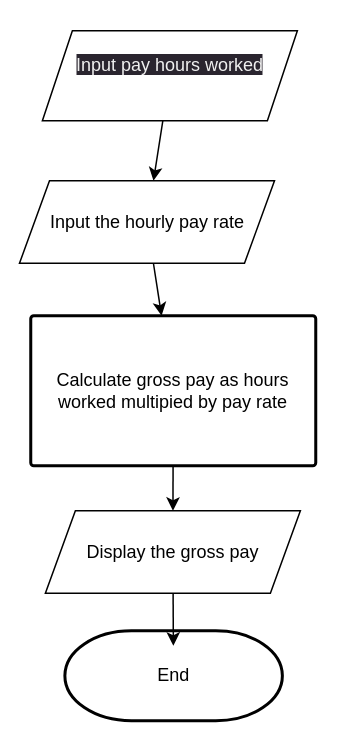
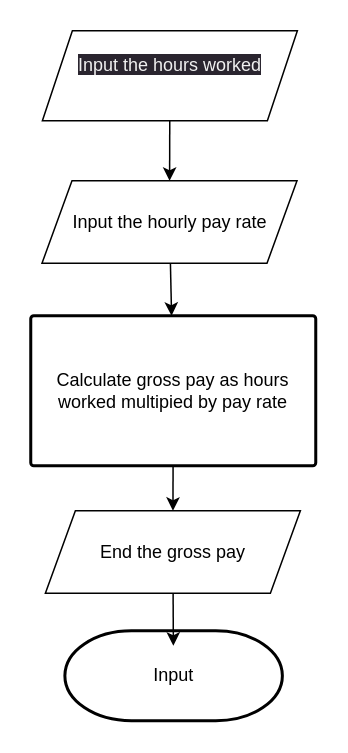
  <mxCell id="0" />
  <mxCell id="1" parent="0" />
  <mxCell id="2" value="" style="edgeStyle=none;html=1;" edge="1" parent="1" source="3" target="10"><mxGeometry relative="1" as="geometry" /></mxCell>
  <mxCell id="3" value="Calculate gross pay as hours worked multipied by pay rate" style="rounded=1;whiteSpace=wrap;html=1;absoluteArcSize=1;arcSize=4;strokeWidth=2;" vertex="1" parent="1"><mxGeometry x="20" y="210" width="190" height="100" as="geometry" /></mxCell>
- <mxCell id="4" value="End" style="strokeWidth=2;html=1;shape=mxgraph.flowchart.terminator;whiteSpace=wrap;" vertex="1" parent="1"><mxGeometry x="42.75" y="420" width="145" height="60" as="geometry" /></mxCell>
+ <mxCell id="4" value="Input" style="strokeWidth=2;html=1;shape=mxgraph.flowchart.terminator;whiteSpace=wrap;" vertex="1" parent="1"><mxGeometry x="42.75" y="420" width="145" height="60" as="geometry" /></mxCell>
  <mxCell id="5" value="" style="edgeStyle=none;html=1;" edge="1" parent="1" source="6" target="8"><mxGeometry relative="1" as="geometry" /></mxCell>
- <mxCell id="6" value="&#10;&lt;span style=&quot;color: rgb(240, 240, 240); font-family: Helvetica; font-size: 12px; font-style: normal; font-variant-ligatures: normal; font-variant-caps: normal; font-weight: 400; letter-spacing: normal; orphans: 2; text-align: center; text-indent: 0px; text-transform: none; widows: 2; word-spacing: 0px; -webkit-text-stroke-width: 0px; background-color: rgb(42, 37, 47); text-decoration-thickness: initial; text-decoration-style: initial; text-decoration-color: initial; float: none; display: inline !important;&quot;&gt;Input pay hours worked&lt;/span&gt;&#10;&#10;" style="shape=parallelogram;perimeter=parallelogramPerimeter;whiteSpace=wrap;html=1;fixedSize=1;" vertex="1" parent="1"><mxGeometry x="27.75" y="20" width="170" height="60" as="geometry" /></mxCell>
+ <mxCell id="6" value="&#10;&lt;span style=&quot;color: rgb(240, 240, 240); font-family: Helvetica; font-size: 12px; font-style: normal; font-variant-ligatures: normal; font-variant-caps: normal; font-weight: 400; letter-spacing: normal; orphans: 2; text-align: center; text-indent: 0px; text-transform: none; widows: 2; word-spacing: 0px; -webkit-text-stroke-width: 0px; background-color: rgb(42, 37, 47); text-decoration-thickness: initial; text-decoration-style: initial; text-decoration-color: initial; float: none; display: inline !important;&quot;&gt;Input the hours worked&lt;/span&gt;&#10;&#10;" style="shape=parallelogram;perimeter=parallelogramPerimeter;whiteSpace=wrap;html=1;fixedSize=1;" vertex="1" parent="1"><mxGeometry x="27.75" y="20" width="170" height="60" as="geometry" /></mxCell>
  <mxCell id="7" value="" style="edgeStyle=none;html=1;" edge="1" parent="1" source="8" target="3"><mxGeometry relative="1" as="geometry" /></mxCell>
- <mxCell id="8" value="Input the hourly pay rate" style="shape=parallelogram;perimeter=parallelogramPerimeter;whiteSpace=wrap;html=1;fixedSize=1;" vertex="1" parent="1"><mxGeometry x="12.5" y="120" width="170" height="55" as="geometry" /></mxCell>
+ <mxCell id="8" value="Input the hourly pay rate" style="shape=parallelogram;perimeter=parallelogramPerimeter;whiteSpace=wrap;html=1;fixedSize=1;" vertex="1" parent="1"><mxGeometry x="27.5" y="120" width="170" height="55" as="geometry" /></mxCell>
  <mxCell id="9" value="" style="edgeStyle=none;html=1;" edge="1" parent="1" source="10"><mxGeometry relative="1" as="geometry"><mxPoint x="115.088" y="430" as="targetPoint" /></mxGeometry></mxCell>
- <mxCell id="10" value="Display the gross pay" style="shape=parallelogram;perimeter=parallelogramPerimeter;whiteSpace=wrap;html=1;fixedSize=1;" vertex="1" parent="1"><mxGeometry x="29.75" y="340" width="170" height="55" as="geometry" /></mxCell>
+ <mxCell id="10" value="End the gross pay" style="shape=parallelogram;perimeter=parallelogramPerimeter;whiteSpace=wrap;html=1;fixedSize=1;" vertex="1" parent="1"><mxGeometry x="29.75" y="340" width="170" height="55" as="geometry" /></mxCell>
